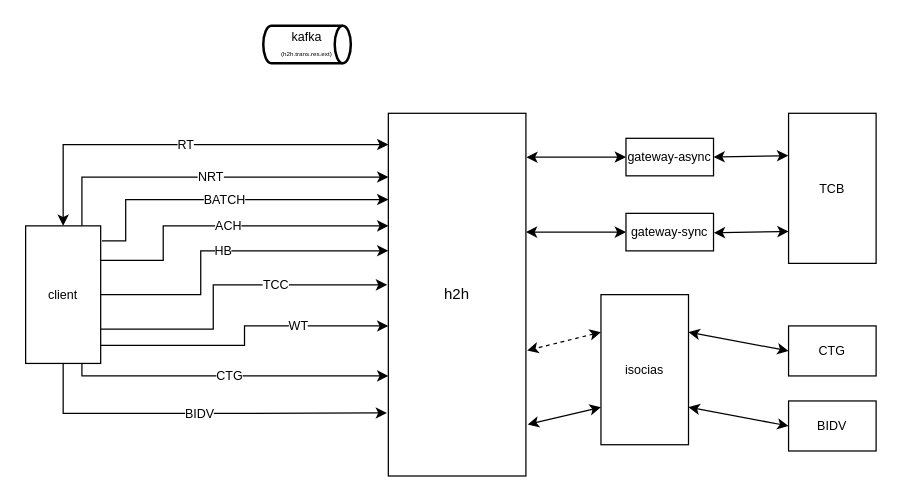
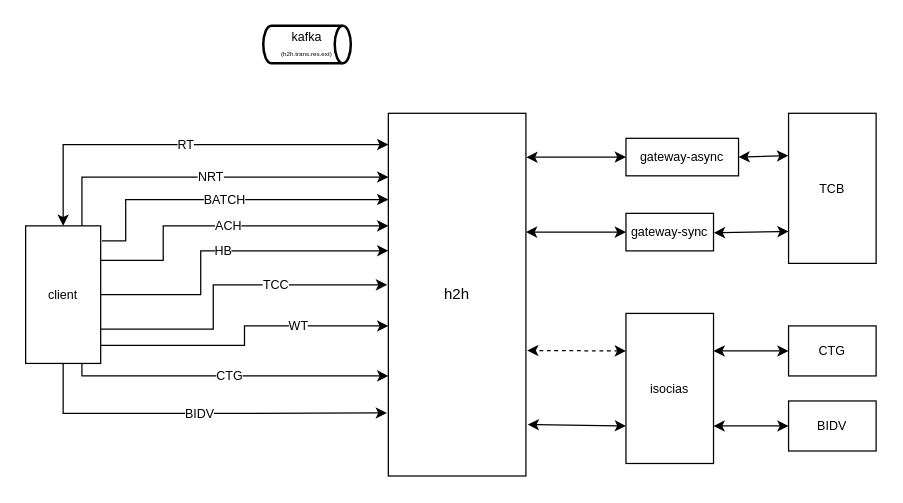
  <mxCell id="0" />
  <mxCell id="1" parent="0" />
  <mxCell id="2" value="h2h" style="rounded=0;whiteSpace=wrap;html=1;" vertex="1" parent="1"><mxGeometry x="310" y="90" width="110" height="290" as="geometry" /></mxCell>
- <mxCell id="3" value="gateway-async" style="rounded=0;whiteSpace=wrap;html=1;fontSize=10;" vertex="1" parent="1"><mxGeometry x="500" y="110" width="70" height="30" as="geometry" /></mxCell>
+ <mxCell id="3" value="gateway-async" style="rounded=0;whiteSpace=wrap;html=1;fontSize=10;" vertex="1" parent="1"><mxGeometry x="500" y="110" width="90" height="30" as="geometry" /></mxCell>
  <mxCell id="4" value="gateway-sync" style="rounded=0;whiteSpace=wrap;html=1;fontSize=10;" vertex="1" parent="1"><mxGeometry x="500" y="170" width="70" height="30" as="geometry" /></mxCell>
  <mxCell id="5" value="" style="endArrow=classic;startArrow=classic;html=1;rounded=0;fontSize=10;exitX=1;exitY=0.5;exitDx=0;exitDy=0;entryX=0;entryY=0.5;entryDx=0;entryDy=0;" edge="1" parent="1" target="4"><mxGeometry width="50" height="50" relative="1" as="geometry"><mxPoint x="420" y="185" as="sourcePoint" /><mxPoint x="540" y="160" as="targetPoint" /></mxGeometry></mxCell>
  <mxCell id="6" value="kafka&lt;br&gt;&lt;font style=&quot;font-size: 5px&quot;&gt;(h2h.trans.res.ext)&lt;/font&gt;" style="strokeWidth=2;html=1;shape=mxgraph.flowchart.direct_data;whiteSpace=wrap;fontSize=10;" vertex="1" parent="1"><mxGeometry x="210" y="20" width="70" height="30" as="geometry" /></mxCell>
  <mxCell id="7" value="client" style="rounded=0;whiteSpace=wrap;html=1;fontSize=10;" vertex="1" parent="1"><mxGeometry x="20" y="180" width="60" height="110" as="geometry" /></mxCell>
  <mxCell id="8" value="RT" style="edgeStyle=elbowEdgeStyle;elbow=horizontal;endArrow=classic;html=1;rounded=0;fontSize=10;startArrow=classic;startFill=1;" edge="1" parent="1"><mxGeometry width="50" height="50" relative="1" as="geometry"><mxPoint x="50" y="180" as="sourcePoint" /><mxPoint x="310" y="115" as="targetPoint" /><Array as="points"><mxPoint x="50" y="180" /><mxPoint x="50" y="120" /></Array></mxGeometry></mxCell>
  <mxCell id="9" value="NRT" style="edgeStyle=elbowEdgeStyle;elbow=horizontal;endArrow=classic;html=1;rounded=0;fontSize=10;exitX=0.75;exitY=0;exitDx=0;exitDy=0;" edge="1" parent="1" source="7"><mxGeometry width="50" height="50" relative="1" as="geometry"><mxPoint x="65" y="166" as="sourcePoint" /><mxPoint x="310" y="141" as="targetPoint" /><Array as="points"><mxPoint x="65" y="136" /></Array></mxGeometry></mxCell>
  <mxCell id="10" value="BATCH" style="edgeStyle=elbowEdgeStyle;elbow=horizontal;endArrow=classic;html=1;rounded=0;fontSize=10;exitX=1.017;exitY=0.11;exitDx=0;exitDy=0;exitPerimeter=0;" edge="1" parent="1" source="7"><mxGeometry width="50" height="50" relative="1" as="geometry"><mxPoint x="79.22" y="159.07" as="sourcePoint" /><mxPoint x="310" y="159" as="targetPoint" /><Array as="points"><mxPoint x="100" y="160" /><mxPoint x="100" y="144" /><mxPoint x="150" y="164" /></Array></mxGeometry></mxCell>
  <mxCell id="11" value="ACH" style="edgeStyle=elbowEdgeStyle;elbow=horizontal;endArrow=classic;html=1;rounded=0;fontSize=10;exitX=1;exitY=0.25;exitDx=0;exitDy=0;" edge="1" parent="1" source="7" target="2"><mxGeometry width="50" height="50" relative="1" as="geometry"><mxPoint x="210" y="235" as="sourcePoint" /><mxPoint x="310" y="235" as="targetPoint" /><Array as="points"><mxPoint x="130" y="180" /><mxPoint x="200" y="180" /><mxPoint x="150" y="210" /></Array></mxGeometry></mxCell>
  <mxCell id="12" value="HB" style="edgeStyle=elbowEdgeStyle;elbow=horizontal;endArrow=classic;html=1;rounded=0;fontSize=10;exitX=1;exitY=0.5;exitDx=0;exitDy=0;entryX=0;entryY=0.379;entryDx=0;entryDy=0;entryPerimeter=0;" edge="1" parent="1" source="7" target="2"><mxGeometry width="50" height="50" relative="1" as="geometry"><mxPoint x="210" y="275" as="sourcePoint" /><mxPoint x="310" y="275" as="targetPoint" /><Array as="points"><mxPoint x="160" y="200" /><mxPoint x="140" y="250" /></Array></mxGeometry></mxCell>
  <mxCell id="13" value="TCC" style="edgeStyle=elbowEdgeStyle;elbow=horizontal;endArrow=classic;html=1;rounded=0;fontSize=10;exitX=1;exitY=0.75;exitDx=0;exitDy=0;entryX=-0.009;entryY=0.473;entryDx=0;entryDy=0;entryPerimeter=0;" edge="1" parent="1" source="7" target="2"><mxGeometry x="0.327" width="50" height="50" relative="1" as="geometry"><mxPoint x="60" y="300" as="sourcePoint" /><mxPoint x="310" y="315" as="targetPoint" /><Array as="points"><mxPoint x="170" y="250" /></Array><mxPoint as="offset" /></mxGeometry></mxCell>
  <mxCell id="14" value="WT" style="edgeStyle=elbowEdgeStyle;elbow=horizontal;endArrow=classic;html=1;rounded=0;fontSize=10;exitX=1;exitY=0.869;exitDx=0;exitDy=0;exitPerimeter=0;" edge="1" parent="1" source="7"><mxGeometry x="0.417" width="50" height="50" relative="1" as="geometry"><mxPoint x="210" y="260" as="sourcePoint" /><mxPoint x="310" y="260" as="targetPoint" /><mxPoint as="offset" /></mxGeometry></mxCell>
  <mxCell id="15" value="" style="endArrow=classic;startArrow=classic;html=1;rounded=0;dashed=0;fontSize=5;curved=1;entryX=0;entryY=0.5;entryDx=0;entryDy=0;exitX=1.003;exitY=0.121;exitDx=0;exitDy=0;exitPerimeter=0;" edge="1" parent="1" source="2" target="3"><mxGeometry width="50" height="50" relative="1" as="geometry"><mxPoint x="350" y="210" as="sourcePoint" /><mxPoint x="400" y="160" as="targetPoint" /></mxGeometry></mxCell>
- <mxCell id="16" value="isocias" style="rounded=0;whiteSpace=wrap;html=1;fontSize=10;" vertex="1" parent="1"><mxGeometry x="480" y="235" width="70" height="120" as="geometry" /></mxCell>
+ <mxCell id="16" value="isocias" style="rounded=0;whiteSpace=wrap;html=1;fontSize=10;" vertex="1" parent="1"><mxGeometry x="500" y="250" width="70" height="120" as="geometry" /></mxCell>
  <mxCell id="17" value="TCB" style="rounded=0;whiteSpace=wrap;html=1;fontSize=10;strokeWidth=1;" vertex="1" parent="1"><mxGeometry x="630" y="90" width="70" height="120" as="geometry" /></mxCell>
  <mxCell id="18" value="" style="endArrow=classic;startArrow=classic;html=1;rounded=0;fontSize=10;curved=1;exitX=1.013;exitY=0.858;exitDx=0;exitDy=0;exitPerimeter=0;entryX=0;entryY=0.75;entryDx=0;entryDy=0;" edge="1" parent="1" source="2" target="16"><mxGeometry width="50" height="50" relative="1" as="geometry"><mxPoint x="560" y="240" as="sourcePoint" /><mxPoint x="610" y="190" as="targetPoint" /></mxGeometry></mxCell>
  <mxCell id="19" value="CTG" style="rounded=0;whiteSpace=wrap;html=1;fontSize=10;strokeWidth=1;" vertex="1" parent="1"><mxGeometry x="630" y="260" width="70" height="40" as="geometry" /></mxCell>
  <mxCell id="20" value="BIDV" style="rounded=0;whiteSpace=wrap;html=1;fontSize=10;strokeWidth=1;" vertex="1" parent="1"><mxGeometry x="630" y="320" width="70" height="40" as="geometry" /></mxCell>
  <mxCell id="21" value="" style="endArrow=classic;startArrow=classic;html=1;rounded=0;dashed=1;fontSize=10;curved=1;exitX=0;exitY=0.25;exitDx=0;exitDy=0;entryX=1.009;entryY=0.654;entryDx=0;entryDy=0;entryPerimeter=0;" edge="1" parent="1" source="16" target="2"><mxGeometry width="50" height="50" relative="1" as="geometry"><mxPoint x="570" y="280" as="sourcePoint" /><mxPoint x="620" y="230" as="targetPoint" /></mxGeometry></mxCell>
  <mxCell id="22" value="" style="endArrow=classic;startArrow=classic;html=1;rounded=0;fontSize=10;curved=1;entryX=0;entryY=0.5;entryDx=0;entryDy=0;exitX=1;exitY=0.25;exitDx=0;exitDy=0;" edge="1" parent="1" source="16" target="19"><mxGeometry width="50" height="50" relative="1" as="geometry"><mxPoint x="570" y="310" as="sourcePoint" /><mxPoint x="620" y="260" as="targetPoint" /></mxGeometry></mxCell>
  <mxCell id="23" value="" style="endArrow=classic;startArrow=classic;html=1;rounded=0;fontSize=10;curved=1;entryX=0;entryY=0.5;entryDx=0;entryDy=0;exitX=1;exitY=0.75;exitDx=0;exitDy=0;" edge="1" parent="1" source="16" target="20"><mxGeometry width="50" height="50" relative="1" as="geometry"><mxPoint x="570" y="340" as="sourcePoint" /><mxPoint x="640" y="280" as="targetPoint" /></mxGeometry></mxCell>
  <mxCell id="24" value="" style="endArrow=classic;startArrow=classic;html=1;rounded=0;fontSize=10;exitX=1;exitY=0.5;exitDx=0;exitDy=0;entryX=-0.004;entryY=0.282;entryDx=0;entryDy=0;entryPerimeter=0;" edge="1" parent="1" source="3" target="17"><mxGeometry width="50" height="50" relative="1" as="geometry"><mxPoint x="430" y="195" as="sourcePoint" /><mxPoint x="510" y="195" as="targetPoint" /></mxGeometry></mxCell>
  <mxCell id="25" value="" style="endArrow=classic;startArrow=classic;html=1;rounded=0;fontSize=10;exitX=1;exitY=0.5;exitDx=0;exitDy=0;entryX=-0.004;entryY=0.282;entryDx=0;entryDy=0;entryPerimeter=0;" edge="1" parent="1"><mxGeometry width="50" height="50" relative="1" as="geometry"><mxPoint x="570.28" y="185.58" as="sourcePoint" /><mxPoint x="630" y="184.42" as="targetPoint" /></mxGeometry></mxCell>
  <mxCell id="26" value="CTG" style="endArrow=classic;html=1;rounded=0;fontSize=10;entryX=0;entryY=0.724;entryDx=0;entryDy=0;entryPerimeter=0;exitX=0.75;exitY=1;exitDx=0;exitDy=0;edgeStyle=orthogonalEdgeStyle;" edge="1" parent="1" source="7" target="2"><mxGeometry width="50" height="50" relative="1" as="geometry"><mxPoint x="260" y="240" as="sourcePoint" /><mxPoint x="310" y="190" as="targetPoint" /></mxGeometry></mxCell>
  <mxCell id="27" value="BIDV" style="endArrow=classic;html=1;rounded=0;fontSize=10;entryX=-0.01;entryY=0.826;entryDx=0;entryDy=0;entryPerimeter=0;exitX=0.5;exitY=1;exitDx=0;exitDy=0;edgeStyle=orthogonalEdgeStyle;" edge="1" parent="1" source="7" target="2"><mxGeometry width="50" height="50" relative="1" as="geometry"><mxPoint x="260" y="280" as="sourcePoint" /><mxPoint x="310" y="230" as="targetPoint" /><Array as="points"><mxPoint x="50" y="330" /><mxPoint x="160" y="330" /></Array></mxGeometry></mxCell>
